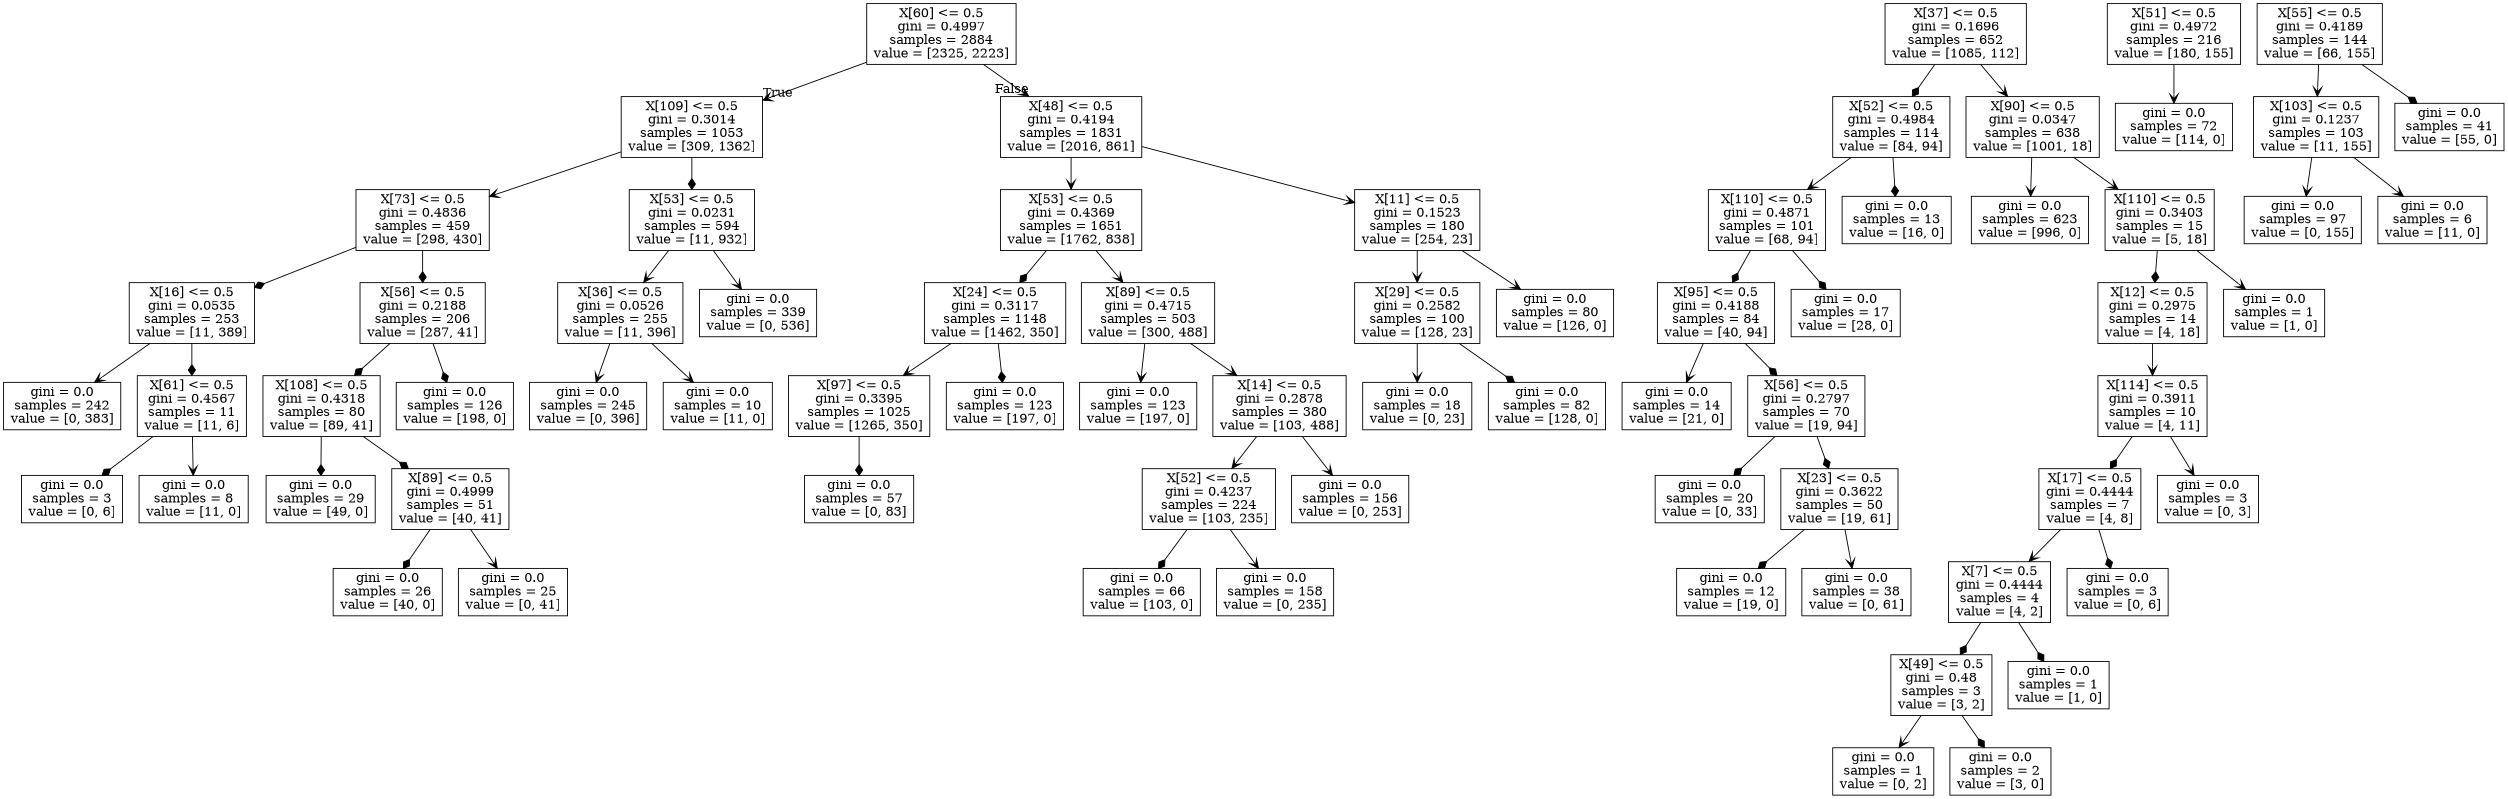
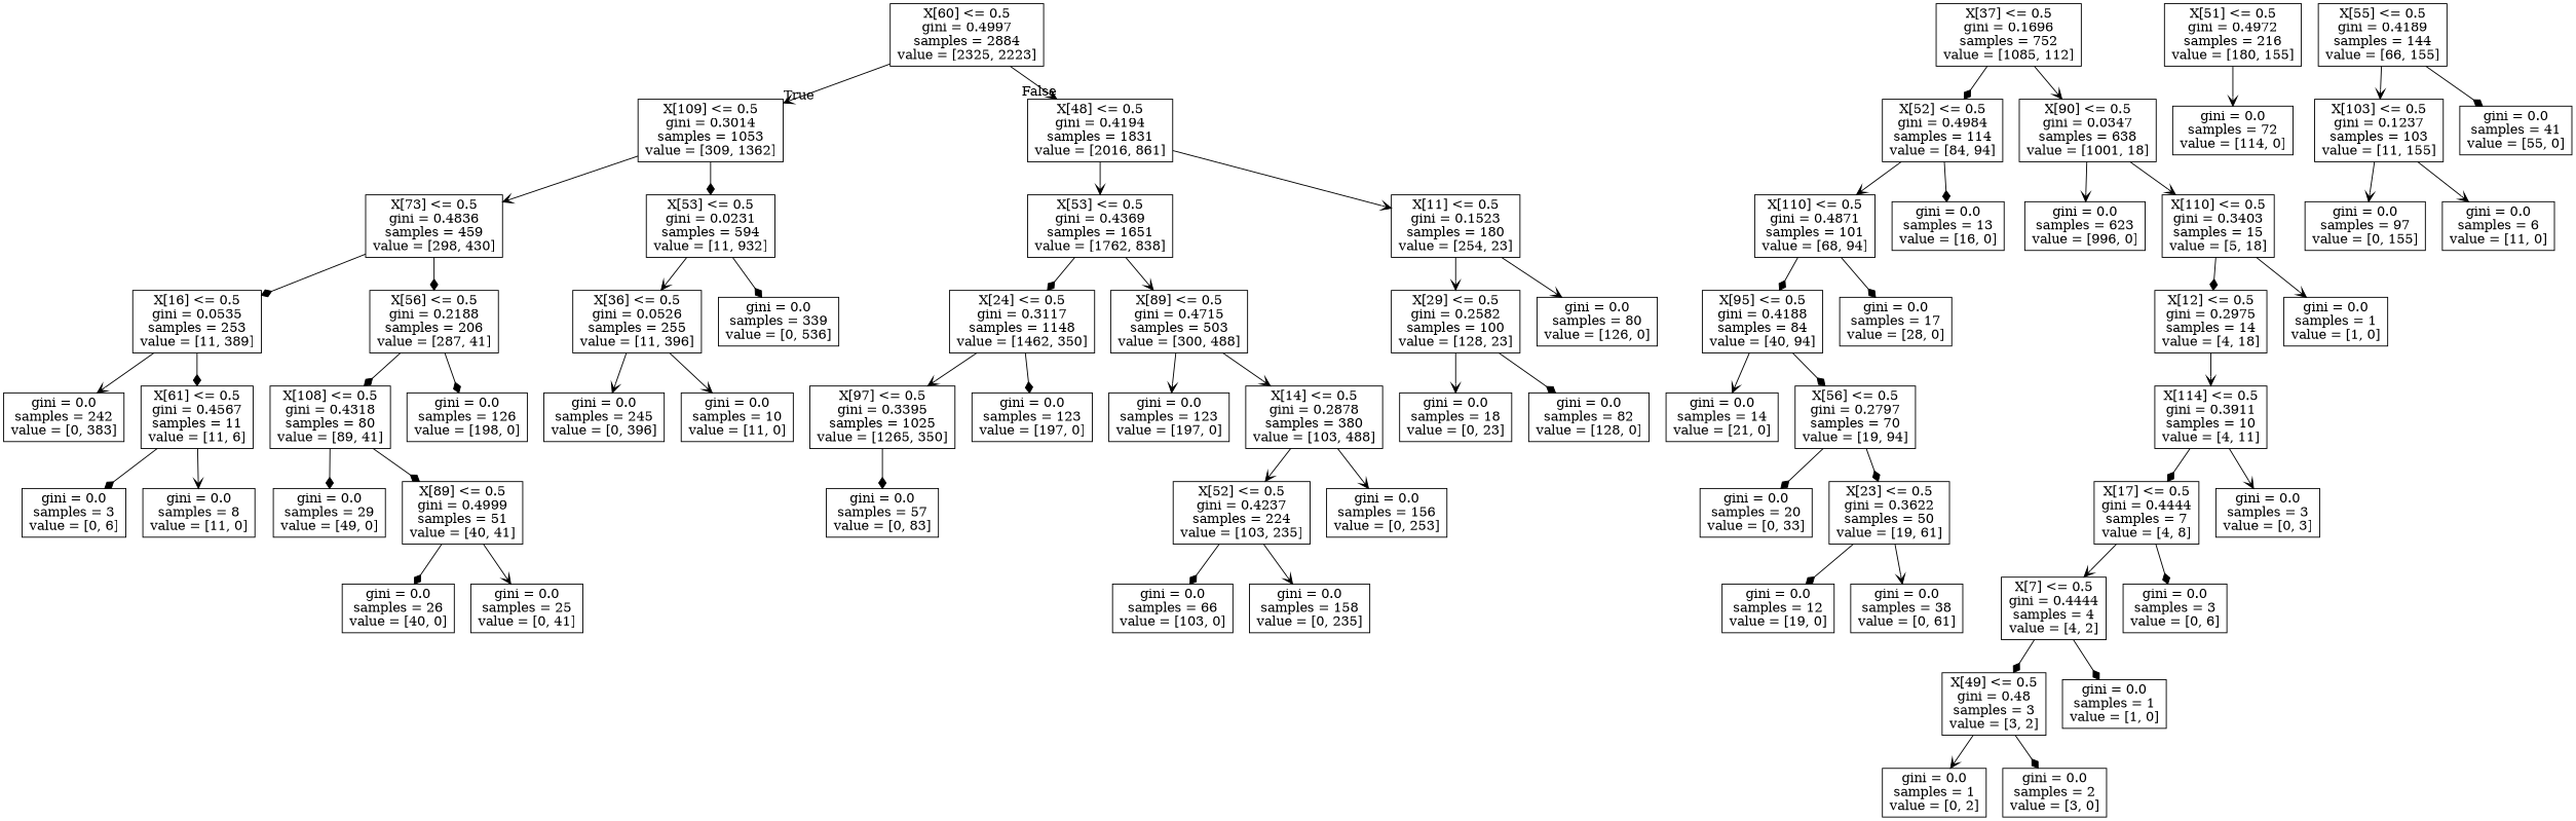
  digraph {
    node [shape=box]
    edge [arrowhead=vee]
    n1 [label="X[60] <= 0.5\ngini = 0.4997\nsamples = 2884\nvalue = [2325, 2223]"]
    n2 [label="X[109] <= 0.5\ngini = 0.3014\nsamples = 1053\nvalue = [309, 1362]"]
    n3 [label="X[48] <= 0.5\ngini = 0.4194\nsamples = 1831\nvalue = [2016, 861]"]
    n4 [label="X[73] <= 0.5\ngini = 0.4836\nsamples = 459\nvalue = [298, 430]"]
    n5 [label="X[53] <= 0.5\ngini = 0.0231\nsamples = 594\nvalue = [11, 932]"]
    n6 [label="X[53] <= 0.5\ngini = 0.4369\nsamples = 1651\nvalue = [1762, 838]"]
    n7 [label="X[11] <= 0.5\ngini = 0.1523\nsamples = 180\nvalue = [254, 23]"]
    n8 [label="X[16] <= 0.5\ngini = 0.0535\nsamples = 253\nvalue = [11, 389]"]
    n9 [label="X[56] <= 0.5\ngini = 0.2188\nsamples = 206\nvalue = [287, 41]"]
    n10 [label="X[36] <= 0.5\ngini = 0.0526\nsamples = 255\nvalue = [11, 396]"]
    n11 [label="gini = 0.0\nsamples = 339\nvalue = [0, 536]"]
    n12 [label="gini = 0.0\nsamples = 242\nvalue = [0, 383]"]
    n13 [label="X[61] <= 0.5\ngini = 0.4567\nsamples = 11\nvalue = [11, 6]"]
    n14 [label="X[108] <= 0.5\ngini = 0.4318\nsamples = 80\nvalue = [89, 41]"]
    n15 [label="gini = 0.0\nsamples = 126\nvalue = [198, 0]"]
    n16 [label="gini = 0.0\nsamples = 3\nvalue = [0, 6]"]
    n17 [label="gini = 0.0\nsamples = 8\nvalue = [11, 0]"]
    n18 [label="gini = 0.0\nsamples = 29\nvalue = [49, 0]"]
    n19 [label="X[89] <= 0.5\ngini = 0.4999\nsamples = 51\nvalue = [40, 41]"]
    n20 [label="gini = 0.0\nsamples = 26\nvalue = [40, 0]"]
    n21 [label="gini = 0.0\nsamples = 25\nvalue = [0, 41]"]
    n22 [label="gini = 0.0\nsamples = 245\nvalue = [0, 396]"]
    n23 [label="gini = 0.0\nsamples = 10\nvalue = [11, 0]"]
    n24 [label="X[24] <= 0.5\ngini = 0.3117\nsamples = 1148\nvalue = [1462, 350]"]
    n25 [label="X[89] <= 0.5\ngini = 0.4715\nsamples = 503\nvalue = [300, 488]"]
    n26 [label="X[29] <= 0.5\ngini = 0.2582\nsamples = 100\nvalue = [128, 23]"]
    n27 [label="gini = 0.0\nsamples = 80\nvalue = [126, 0]"]
    n28 [label="X[97] <= 0.5\ngini = 0.3395\nsamples = 1025\nvalue = [1265, 350]"]
    n29 [label="gini = 0.0\nsamples = 123\nvalue = [197, 0]"]
    n30 [label="gini = 0.0\nsamples = 123\nvalue = [197, 0]"]
    n31 [label="X[14] <= 0.5\ngini = 0.2878\nsamples = 380\nvalue = [103, 488]"]
    n32 [label="gini = 0.0\nsamples = 57\nvalue = [0, 83]"]
-   n33 [label="X[37] <= 0.5\ngini = 0.1696\nsamples = 652\nvalue = [1085, 112]"]
+   n33 [label="X[37] <= 0.5\ngini = 0.1696\nsamples = 752\nvalue = [1085, 112]"]
    n34 [label="X[52] <= 0.5\ngini = 0.4984\nsamples = 114\nvalue = [84, 94]"]
    n35 [label="X[90] <= 0.5\ngini = 0.0347\nsamples = 638\nvalue = [1001, 18]"]
    n36 [label="X[51] <= 0.5\ngini = 0.4972\nsamples = 216\nvalue = [180, 155]"]
    n37 [label="gini = 0.0\nsamples = 72\nvalue = [114, 0]"]
    n38 [label="X[110] <= 0.5\ngini = 0.4871\nsamples = 101\nvalue = [68, 94]"]
    n39 [label="gini = 0.0\nsamples = 13\nvalue = [16, 0]"]
    n40 [label="gini = 0.0\nsamples = 623\nvalue = [996, 0]"]
    n41 [label="X[110] <= 0.5\ngini = 0.3403\nsamples = 15\nvalue = [5, 18]"]
    n42 [label="X[95] <= 0.5\ngini = 0.4188\nsamples = 84\nvalue = [40, 94]"]
    n43 [label="gini = 0.0\nsamples = 17\nvalue = [28, 0]"]
    n44 [label="gini = 0.0\nsamples = 14\nvalue = [21, 0]"]
    n45 [label="X[56] <= 0.5\ngini = 0.2797\nsamples = 70\nvalue = [19, 94]"]
    n46 [label="gini = 0.0\nsamples = 20\nvalue = [0, 33]"]
    n47 [label="X[23] <= 0.5\ngini = 0.3622\nsamples = 50\nvalue = [19, 61]"]
    n48 [label="gini = 0.0\nsamples = 12\nvalue = [19, 0]"]
    n49 [label="gini = 0.0\nsamples = 38\nvalue = [0, 61]"]
    n50 [label="X[12] <= 0.5\ngini = 0.2975\nsamples = 14\nvalue = [4, 18]"]
    n51 [label="gini = 0.0\nsamples = 1\nvalue = [1, 0]"]
    n52 [label="X[114] <= 0.5\ngini = 0.3911\nsamples = 10\nvalue = [4, 11]"]
    n53 [label="X[17] <= 0.5\ngini = 0.4444\nsamples = 7\nvalue = [4, 8]"]
    n54 [label="gini = 0.0\nsamples = 3\nvalue = [0, 3]"]
    n55 [label="X[7] <= 0.5\ngini = 0.4444\nsamples = 4\nvalue = [4, 2]"]
    n56 [label="gini = 0.0\nsamples = 3\nvalue = [0, 6]"]
    n57 [label="X[49] <= 0.5\ngini = 0.48\nsamples = 3\nvalue = [3, 2]"]
    n58 [label="gini = 0.0\nsamples = 1\nvalue = [1, 0]"]
    n59 [label="gini = 0.0\nsamples = 1\nvalue = [0, 2]"]
    n60 [label="gini = 0.0\nsamples = 2\nvalue = [3, 0]"]
    n61 [label="X[55] <= 0.5\ngini = 0.4189\nsamples = 144\nvalue = [66, 155]"]
    n62 [label="X[103] <= 0.5\ngini = 0.1237\nsamples = 103\nvalue = [11, 155]"]
    n63 [label="gini = 0.0\nsamples = 41\nvalue = [55, 0]"]
    n64 [label="gini = 0.0\nsamples = 97\nvalue = [0, 155]"]
    n65 [label="gini = 0.0\nsamples = 6\nvalue = [11, 0]"]
    n66 [label="X[52] <= 0.5\ngini = 0.4237\nsamples = 224\nvalue = [103, 235]"]
    n67 [label="gini = 0.0\nsamples = 156\nvalue = [0, 253]"]
    n68 [label="gini = 0.0\nsamples = 66\nvalue = [103, 0]"]
    n69 [label="gini = 0.0\nsamples = 158\nvalue = [0, 235]"]
    n70 [label="gini = 0.0\nsamples = 18\nvalue = [0, 23]"]
    n71 [label="gini = 0.0\nsamples = 82\nvalue = [128, 0]"]
    n1 -> n2 [headlabel=True labelangle=45 labeldistance=2.5]
    n1 -> n3 [headlabel=False labelangle=-45 labeldistance=2.5]
    n2 -> n4
    n2 -> n5 [arrowhead=diamond]
    n3 -> n6
    n3 -> n7
    n4 -> n8 [arrowhead=diamond]
    n4 -> n9 [arrowhead=diamond]
    n5 -> n10
-   n5 -> n11
+   n5 -> n11 [arrowhead=diamond]
    n6 -> n24 [arrowhead=diamond]
    n6 -> n25
    n7 -> n26
    n7 -> n27
    n8 -> n12
    n8 -> n13 [arrowhead=diamond]
    n9 -> n14 [arrowhead=diamond]
    n9 -> n15 [arrowhead=diamond]
    n10 -> n22
    n10 -> n23
    n13 -> n16 [arrowhead=diamond]
    n13 -> n17
    n14 -> n18 [arrowhead=diamond]
    n14 -> n19 [arrowhead=diamond]
    n19 -> n20 [arrowhead=diamond]
    n19 -> n21
    n24 -> n28
    n24 -> n29 [arrowhead=diamond]
    n25 -> n30
    n25 -> n31
    n26 -> n70
    n26 -> n71 [arrowhead=diamond]
    n28 -> n32 [arrowhead=diamond]
    n31 -> n66
    n31 -> n67
    n33 -> n34 [arrowhead=diamond]
    n33 -> n35
    n34 -> n38
    n34 -> n39 [arrowhead=diamond]
    n35 -> n40
    n35 -> n41
    n36 -> n37
    n38 -> n42 [arrowhead=diamond]
    n38 -> n43 [arrowhead=diamond]
    n41 -> n50 [arrowhead=diamond]
    n41 -> n51
    n42 -> n44
    n42 -> n45 [arrowhead=diamond]
    n45 -> n46 [arrowhead=diamond]
    n45 -> n47 [arrowhead=diamond]
    n47 -> n48 [arrowhead=diamond]
    n47 -> n49
    n50 -> n52
    n52 -> n53 [arrowhead=diamond]
    n52 -> n54
    n53 -> n55
    n53 -> n56 [arrowhead=diamond]
    n55 -> n57 [arrowhead=diamond]
    n55 -> n58 [arrowhead=diamond]
    n57 -> n59
    n57 -> n60 [arrowhead=diamond]
    n61 -> n62
    n61 -> n63 [arrowhead=diamond]
    n62 -> n64
    n62 -> n65
    n66 -> n68 [arrowhead=diamond]
    n66 -> n69
  }
